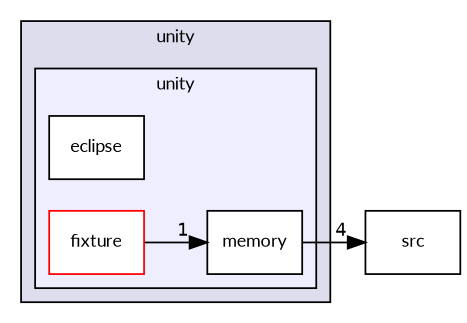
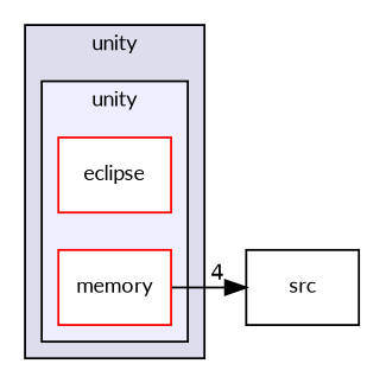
  digraph {
    compound=true
    fontname=Lato
    rankdir=LR
    node [color=red fillcolor=white fontname=Lato fontsize=10 shape=box style=filled]
    edge [fontname=Lato labeldistance=1.5 labelfontname=Helvetica labelfontsize=10]
-   n1 [color=black label=eclipse]
-   n2 [label=fixture]
-   n3 [color=black label=memory]
+   n1 [label=eclipse]
+   n3 [label=memory]
    n4 [label=src color="" fillcolor="" style=""]
    subgraph cluster_1 {
      bgcolor="#ddddee"
      fontsize=10
      label=unity
      pencolor=black
      subgraph cluster_2 {
        bgcolor="#eeeeff"
        fontsize=10
        label=unity
        pencolor=black
        n1
-       n2
        n3
      }
    }
-   n2 -> n3 [headlabel=1]
    n3 -> n4 [headlabel=4]
  }
